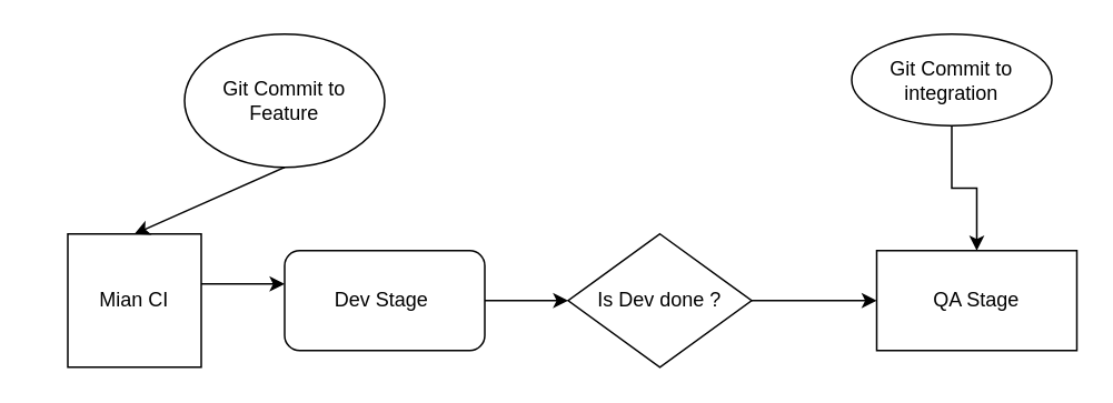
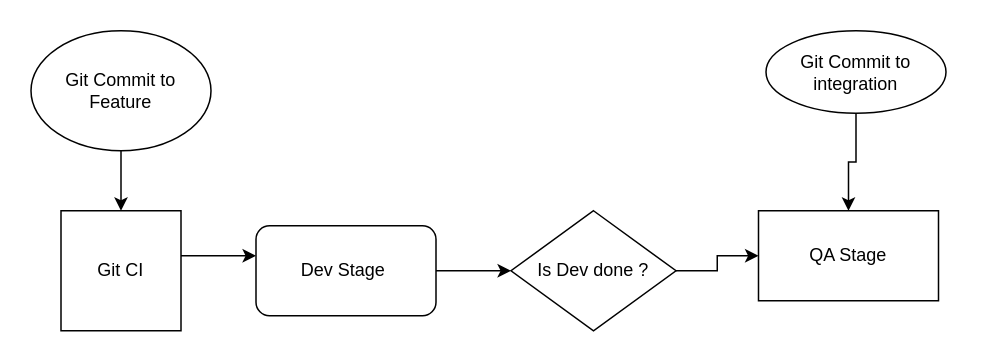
  <mxCell id="0" />
  <mxCell id="1" parent="0" />
- <mxCell id="2" value="Mian CI" style="whiteSpace=wrap;html=1;aspect=fixed;" vertex="1" parent="1"><mxGeometry x="40" y="140" width="80" height="80" as="geometry" /></mxCell>
+ <mxCell id="2" value="Git CI" style="whiteSpace=wrap;html=1;aspect=fixed;" vertex="1" parent="1"><mxGeometry x="40" y="140" width="80" height="80" as="geometry" /></mxCell>
  <mxCell id="3" value="" style="edgeStyle=orthogonalEdgeStyle;rounded=0;orthogonalLoop=1;jettySize=auto;html=1;" edge="1" parent="1" source="4" target="6"><mxGeometry relative="1" as="geometry" /></mxCell>
  <mxCell id="4" value="Dev Stage&amp;nbsp;" style="rounded=1;whiteSpace=wrap;html=1;" vertex="1" parent="1"><mxGeometry x="170" y="150" width="120" height="60" as="geometry" /></mxCell>
  <mxCell id="5" value="" style="edgeStyle=orthogonalEdgeStyle;rounded=0;orthogonalLoop=1;jettySize=auto;html=1;" edge="1" parent="1" source="6" target="10"><mxGeometry relative="1" as="geometry" /></mxCell>
  <mxCell id="6" value="Is Dev done ?" style="rhombus;whiteSpace=wrap;html=1;" vertex="1" parent="1"><mxGeometry x="340" y="140" width="110" height="80" as="geometry" /></mxCell>
- <mxCell id="7" value="Git Commit to Feature&lt;br&gt;" style="ellipse;whiteSpace=wrap;html=1;" vertex="1" parent="1"><mxGeometry x="110" y="20" width="120" height="80" as="geometry" /></mxCell>
+ <mxCell id="7" value="Git Commit to Feature&lt;br&gt;" style="ellipse;whiteSpace=wrap;html=1;" vertex="1" parent="1"><mxGeometry x="20" y="20" width="120" height="80" as="geometry" /></mxCell>
  <mxCell id="8" value="" style="endArrow=classic;html=1;rounded=0;exitX=0.5;exitY=1;exitDx=0;exitDy=0;entryX=0.5;entryY=0;entryDx=0;entryDy=0;" edge="1" parent="1" source="7" target="2"><mxGeometry width="50" height="50" relative="1" as="geometry"><mxPoint x="80" y="80" as="sourcePoint" /><mxPoint x="100" y="150" as="targetPoint" /></mxGeometry></mxCell>
  <mxCell id="9" value="" style="endArrow=classic;html=1;rounded=0;exitX=0.5;exitY=1;exitDx=0;exitDy=0;" edge="1" parent="1"><mxGeometry width="50" height="50" relative="1" as="geometry"><mxPoint x="120" y="170" as="sourcePoint" /><mxPoint x="170" y="170" as="targetPoint" /></mxGeometry></mxCell>
- <mxCell id="10" value="QA Stage" style="whiteSpace=wrap;html=1;" vertex="1" parent="1"><mxGeometry x="525" y="150" width="120" height="60" as="geometry" /></mxCell>
+ <mxCell id="10" value="QA Stage" style="whiteSpace=wrap;html=1;" vertex="1" parent="1"><mxGeometry x="505" y="140" width="120" height="60" as="geometry" /></mxCell>
  <mxCell id="11" value="" style="edgeStyle=orthogonalEdgeStyle;rounded=0;orthogonalLoop=1;jettySize=auto;html=1;" edge="1" parent="1" source="12" target="10"><mxGeometry relative="1" as="geometry" /></mxCell>
  <mxCell id="12" value="Git Commit to integration" style="ellipse;whiteSpace=wrap;html=1;" vertex="1" parent="1"><mxGeometry x="510" y="20" width="120" height="55" as="geometry" /></mxCell>
